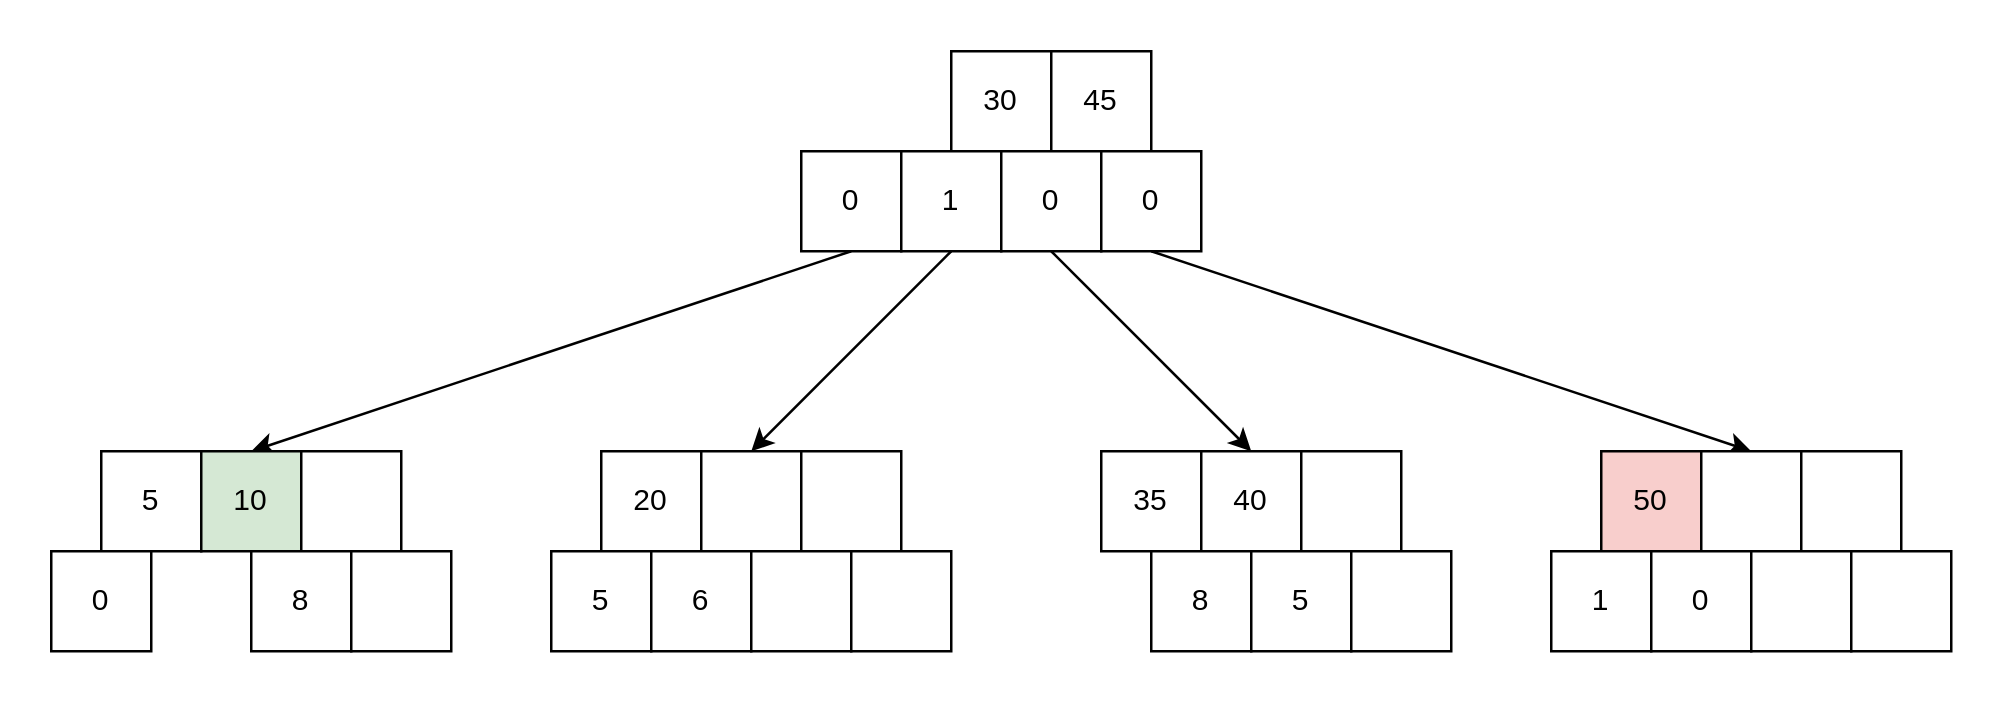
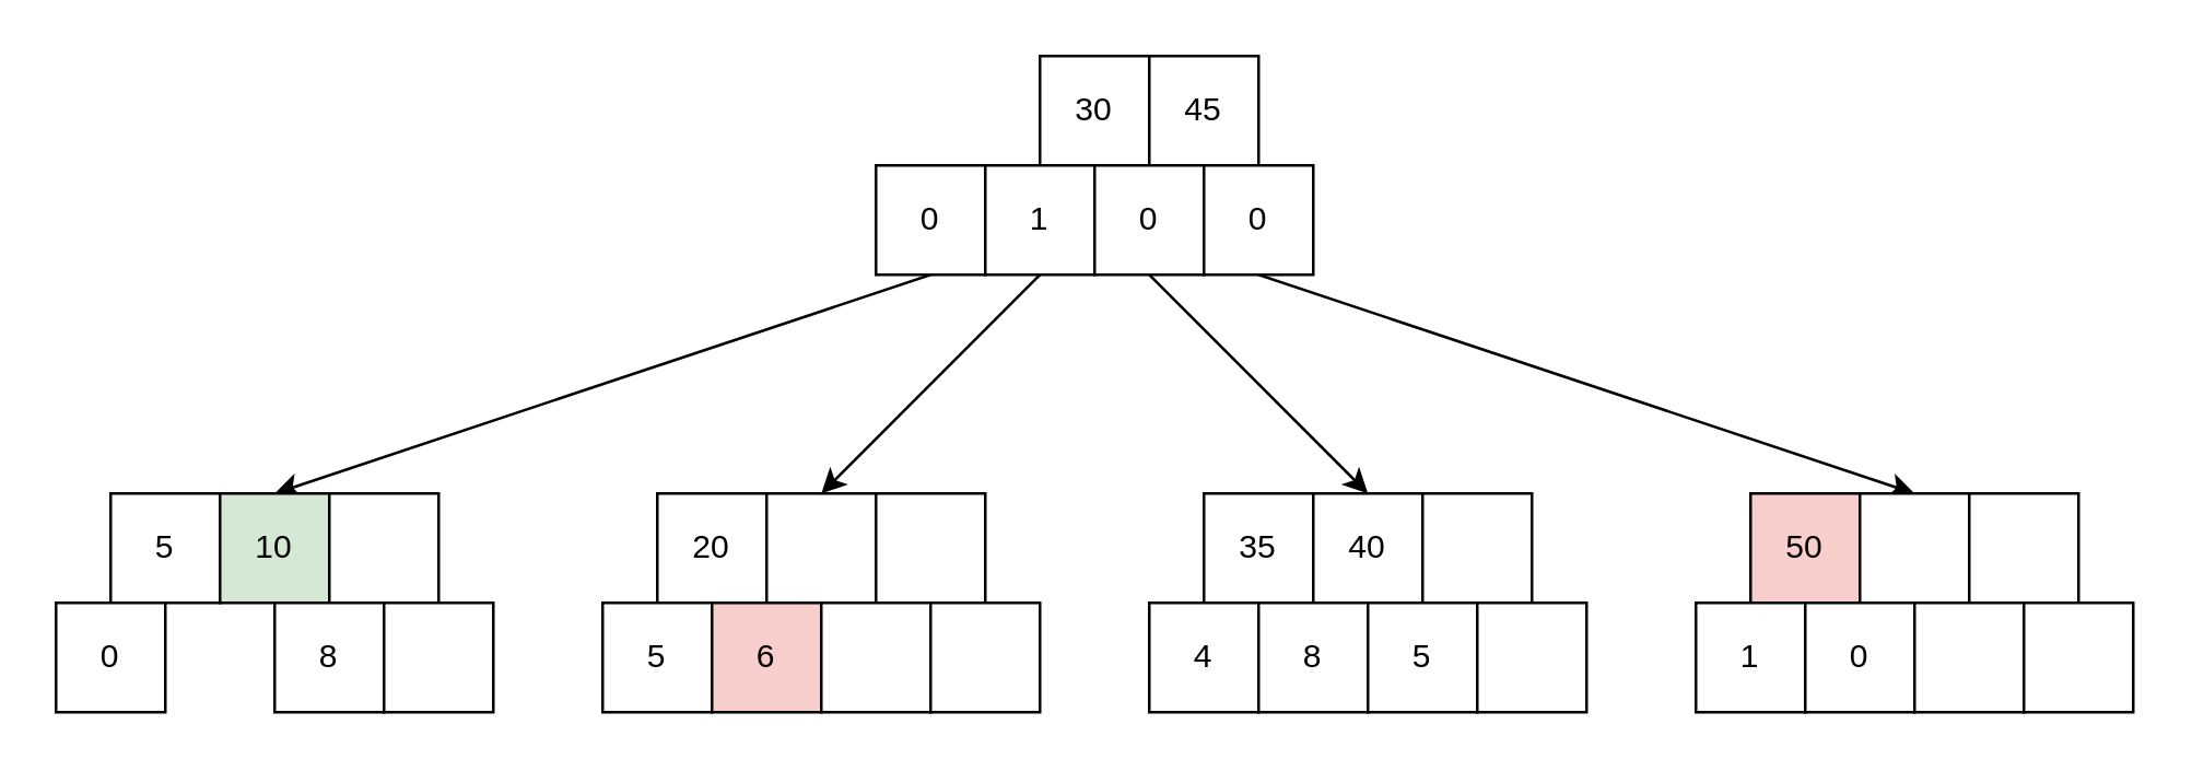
  <mxCell id="0" />
  <mxCell id="1" parent="0" />
  <mxCell id="2" value="30" style="rounded=0;whiteSpace=wrap;html=1;" parent="1" vertex="1"><mxGeometry x="380" y="20" width="40" height="40" as="geometry" /></mxCell>
  <mxCell id="3" value="45" style="rounded=0;whiteSpace=wrap;html=1;" parent="1" vertex="1"><mxGeometry x="420" y="20" width="40" height="40" as="geometry" /></mxCell>
  <mxCell id="4" style="rounded=0;orthogonalLoop=1;jettySize=auto;html=1;entryX=0.5;entryY=0;entryDx=0;entryDy=0;exitX=0.5;exitY=1;exitDx=0;exitDy=0;" edge="1" parent="1" source="5" target="13"><mxGeometry relative="1" as="geometry" /></mxCell>
  <mxCell id="5" value="0" style="rounded=0;whiteSpace=wrap;html=1;" parent="1" vertex="1"><mxGeometry x="320" y="60" width="40" height="40" as="geometry" /></mxCell>
  <mxCell id="6" style="edgeStyle=none;rounded=0;orthogonalLoop=1;jettySize=auto;html=1;entryX=0.5;entryY=0;entryDx=0;entryDy=0;exitX=0.5;exitY=1;exitDx=0;exitDy=0;" edge="1" parent="1" source="7" target="19"><mxGeometry relative="1" as="geometry" /></mxCell>
  <mxCell id="7" value="1" style="rounded=0;whiteSpace=wrap;html=1;" parent="1" vertex="1"><mxGeometry x="360" y="60" width="40" height="40" as="geometry" /></mxCell>
  <mxCell id="8" style="edgeStyle=none;rounded=0;orthogonalLoop=1;jettySize=auto;html=1;entryX=0.5;entryY=0;entryDx=0;entryDy=0;exitX=0.5;exitY=1;exitDx=0;exitDy=0;" edge="1" parent="1" source="9" target="26"><mxGeometry relative="1" as="geometry" /></mxCell>
  <mxCell id="9" value="0" style="rounded=0;whiteSpace=wrap;html=1;" parent="1" vertex="1"><mxGeometry x="400" y="60" width="40" height="40" as="geometry" /></mxCell>
  <mxCell id="10" style="edgeStyle=none;rounded=0;orthogonalLoop=1;jettySize=auto;html=1;entryX=0.5;entryY=0;entryDx=0;entryDy=0;exitX=0.5;exitY=1;exitDx=0;exitDy=0;" edge="1" parent="1" source="11" target="33"><mxGeometry relative="1" as="geometry" /></mxCell>
  <mxCell id="11" value="0" style="rounded=0;whiteSpace=wrap;html=1;" parent="1" vertex="1"><mxGeometry x="440" y="60" width="40" height="40" as="geometry" /></mxCell>
  <mxCell id="12" value="5" style="rounded=0;whiteSpace=wrap;html=1;" vertex="1" parent="1"><mxGeometry x="40" y="180" width="40" height="40" as="geometry" /></mxCell>
  <mxCell id="13" value="10" style="rounded=0;whiteSpace=wrap;html=1;fillColor=#d5e8d4;" vertex="1" parent="1"><mxGeometry x="80" y="180" width="40" height="40" as="geometry" /></mxCell>
  <mxCell id="14" value="" style="rounded=0;whiteSpace=wrap;html=1;" vertex="1" parent="1"><mxGeometry x="120" y="180" width="40" height="40" as="geometry" /></mxCell>
  <mxCell id="15" value="0" style="rounded=0;whiteSpace=wrap;html=1;" vertex="1" parent="1"><mxGeometry x="20" y="220" width="40" height="40" as="geometry" /></mxCell>
  <mxCell id="16" value="8" style="rounded=0;whiteSpace=wrap;html=1;" vertex="1" parent="1"><mxGeometry x="100" y="220" width="40" height="40" as="geometry" /></mxCell>
  <mxCell id="17" value="" style="rounded=0;whiteSpace=wrap;html=1;" vertex="1" parent="1"><mxGeometry x="140" y="220" width="40" height="40" as="geometry" /></mxCell>
  <mxCell id="18" value="20" style="rounded=0;whiteSpace=wrap;html=1;" vertex="1" parent="1"><mxGeometry x="240" y="180" width="40" height="40" as="geometry" /></mxCell>
  <mxCell id="19" value="" style="rounded=0;whiteSpace=wrap;html=1;" vertex="1" parent="1"><mxGeometry x="280" y="180" width="40" height="40" as="geometry" /></mxCell>
  <mxCell id="20" value="" style="rounded=0;whiteSpace=wrap;html=1;" vertex="1" parent="1"><mxGeometry x="320" y="180" width="40" height="40" as="geometry" /></mxCell>
  <mxCell id="21" value="5" style="rounded=0;whiteSpace=wrap;html=1;" vertex="1" parent="1"><mxGeometry x="220" y="220" width="40" height="40" as="geometry" /></mxCell>
- <mxCell id="22" value="6" style="rounded=0;whiteSpace=wrap;html=1;" vertex="1" parent="1"><mxGeometry x="260" y="220" width="40" height="40" as="geometry" /></mxCell>
+ <mxCell id="22" value="6" style="rounded=0;whiteSpace=wrap;html=1;fillColor=#f8cecc;" vertex="1" parent="1"><mxGeometry x="260" y="220" width="40" height="40" as="geometry" /></mxCell>
  <mxCell id="23" value="" style="rounded=0;whiteSpace=wrap;html=1;" vertex="1" parent="1"><mxGeometry x="300" y="220" width="40" height="40" as="geometry" /></mxCell>
  <mxCell id="24" value="" style="rounded=0;whiteSpace=wrap;html=1;" vertex="1" parent="1"><mxGeometry x="340" y="220" width="40" height="40" as="geometry" /></mxCell>
  <mxCell id="25" value="35" style="rounded=0;whiteSpace=wrap;html=1;" vertex="1" parent="1"><mxGeometry x="440" y="180" width="40" height="40" as="geometry" /></mxCell>
  <mxCell id="26" value="40" style="rounded=0;whiteSpace=wrap;html=1;" vertex="1" parent="1"><mxGeometry x="480" y="180" width="40" height="40" as="geometry" /></mxCell>
  <mxCell id="27" value="" style="rounded=0;whiteSpace=wrap;html=1;" vertex="1" parent="1"><mxGeometry x="520" y="180" width="40" height="40" as="geometry" /></mxCell>
+ <mxCell id="28" value="4" style="rounded=0;whiteSpace=wrap;html=1;" vertex="1" parent="1"><mxGeometry x="420" y="220" width="40" height="40" as="geometry" /></mxCell>
  <mxCell id="29" value="8" style="rounded=0;whiteSpace=wrap;html=1;" vertex="1" parent="1"><mxGeometry x="460" y="220" width="40" height="40" as="geometry" /></mxCell>
  <mxCell id="30" value="5" style="rounded=0;whiteSpace=wrap;html=1;" vertex="1" parent="1"><mxGeometry x="500" y="220" width="40" height="40" as="geometry" /></mxCell>
  <mxCell id="31" value="" style="rounded=0;whiteSpace=wrap;html=1;" vertex="1" parent="1"><mxGeometry x="540" y="220" width="40" height="40" as="geometry" /></mxCell>
  <mxCell id="32" value="50" style="rounded=0;whiteSpace=wrap;html=1;fillColor=#f8cecc;" vertex="1" parent="1"><mxGeometry x="640" y="180" width="40" height="40" as="geometry" /></mxCell>
  <mxCell id="33" value="" style="rounded=0;whiteSpace=wrap;html=1;" vertex="1" parent="1"><mxGeometry x="680" y="180" width="40" height="40" as="geometry" /></mxCell>
  <mxCell id="34" value="" style="rounded=0;whiteSpace=wrap;html=1;" vertex="1" parent="1"><mxGeometry x="720" y="180" width="40" height="40" as="geometry" /></mxCell>
  <mxCell id="35" value="1" style="rounded=0;whiteSpace=wrap;html=1;" vertex="1" parent="1"><mxGeometry x="620" y="220" width="40" height="40" as="geometry" /></mxCell>
  <mxCell id="36" value="0" style="rounded=0;whiteSpace=wrap;html=1;" vertex="1" parent="1"><mxGeometry x="660" y="220" width="40" height="40" as="geometry" /></mxCell>
  <mxCell id="37" value="" style="rounded=0;whiteSpace=wrap;html=1;" vertex="1" parent="1"><mxGeometry x="700" y="220" width="40" height="40" as="geometry" /></mxCell>
  <mxCell id="38" value="" style="rounded=0;whiteSpace=wrap;html=1;" vertex="1" parent="1"><mxGeometry x="740" y="220" width="40" height="40" as="geometry" /></mxCell>
